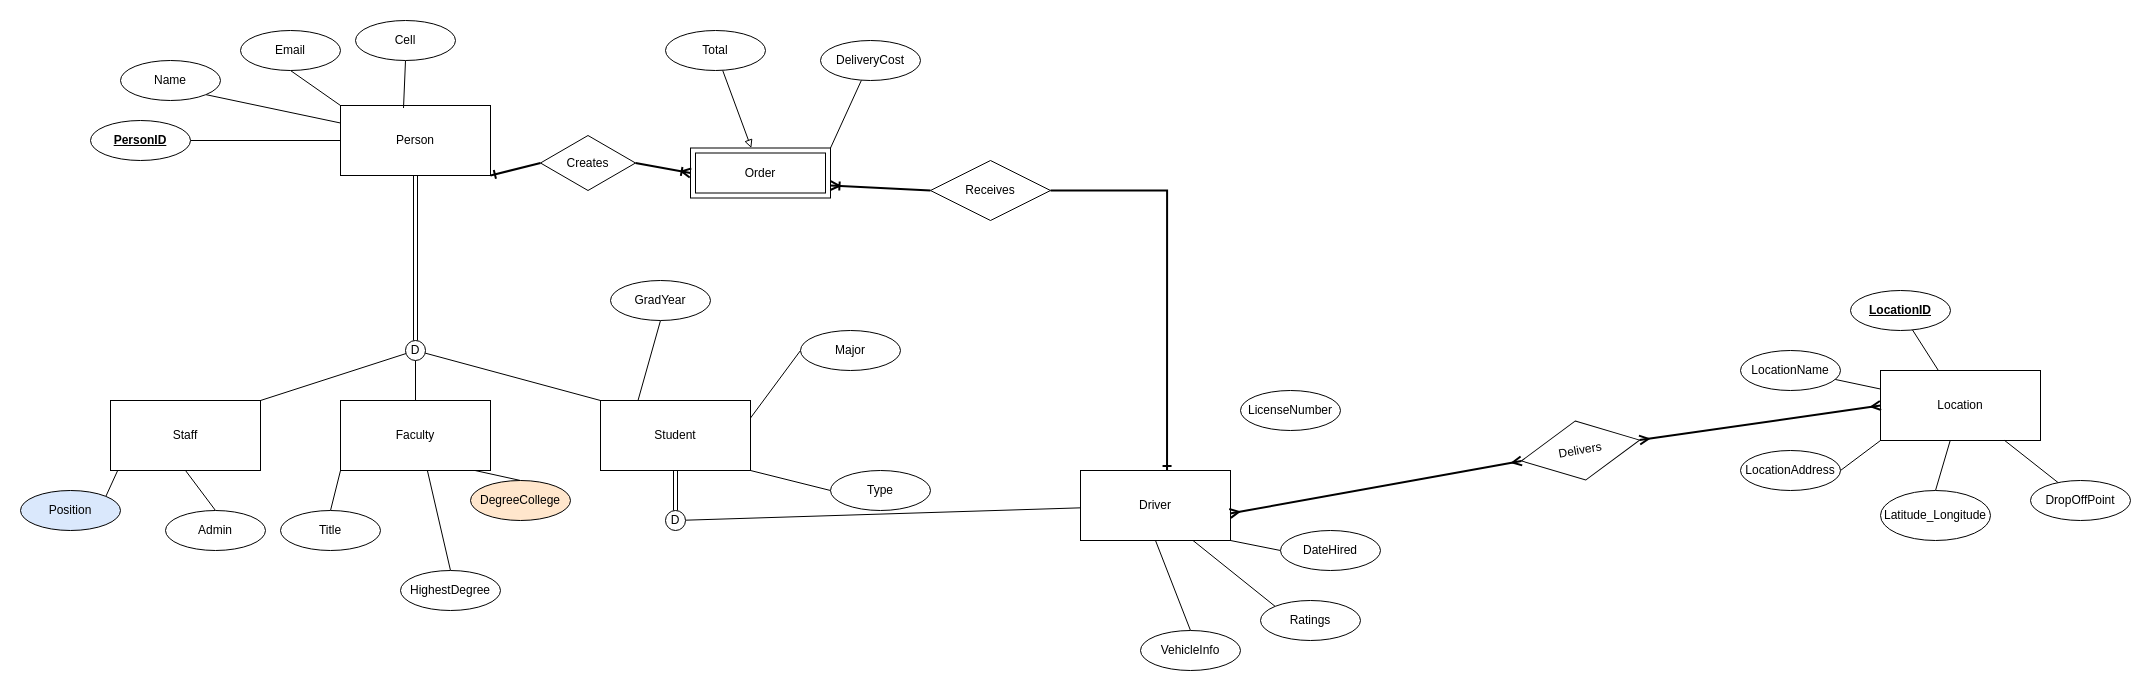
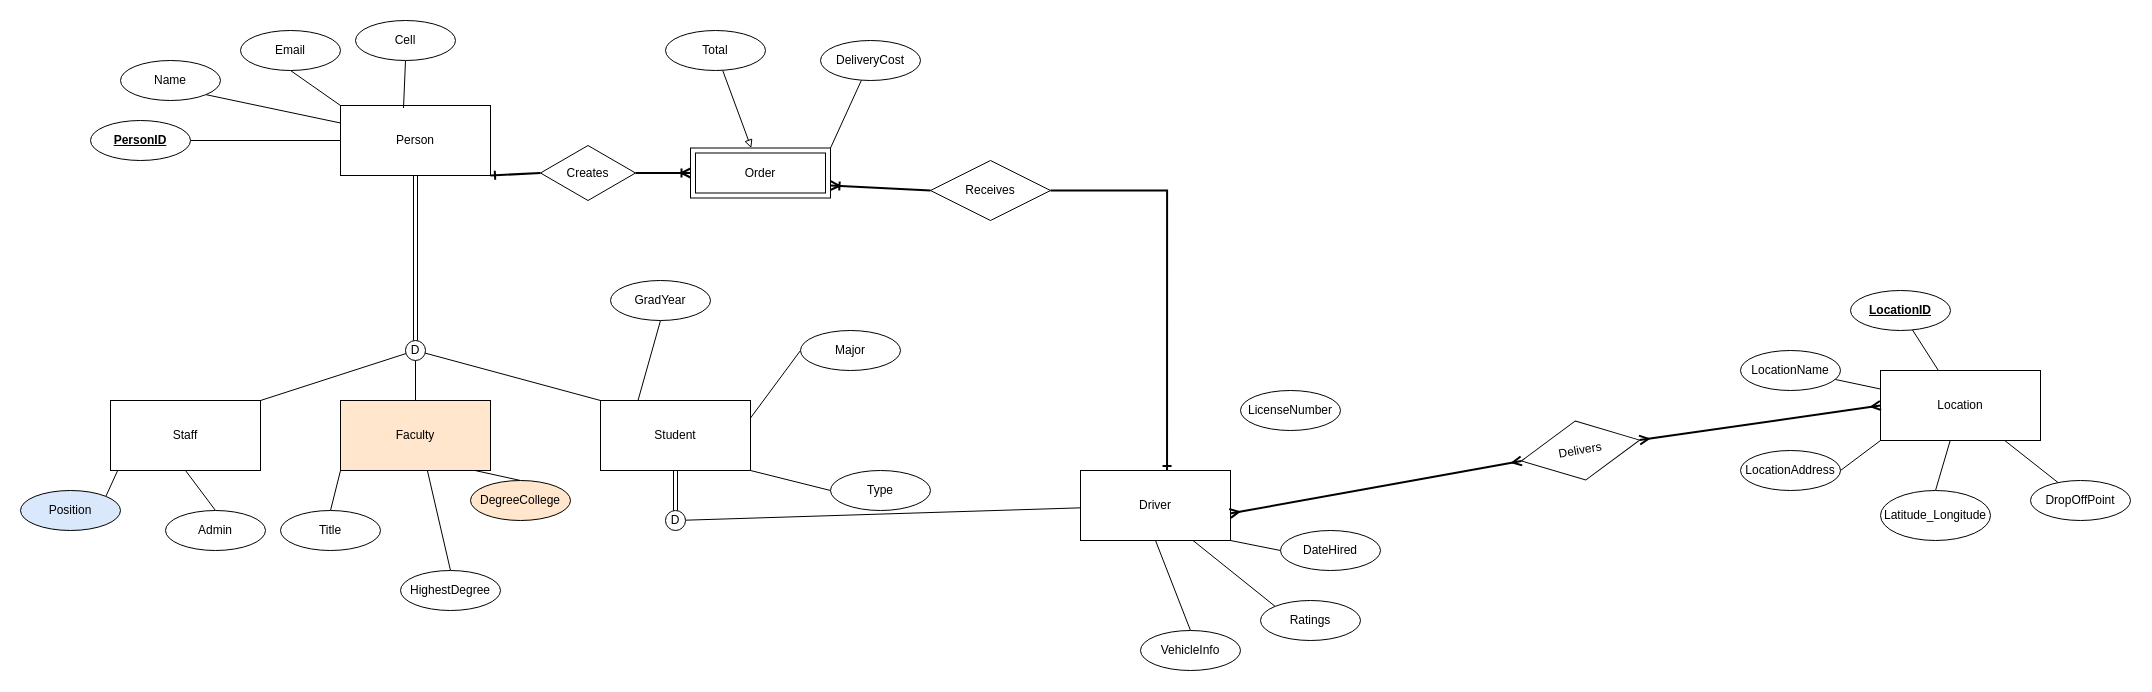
  <mxCell id="0" />
  <mxCell id="1" parent="0" />
  <mxCell id="2" style="edgeStyle=none;rounded=0;orthogonalLoop=1;jettySize=auto;html=1;exitX=0.5;exitY=1;exitDx=0;exitDy=0;endArrow=none;endFill=0;shape=link;" parent="1" source="3" target="45" edge="1"><mxGeometry relative="1" as="geometry"><mxPoint x="415" y="350" as="targetPoint" /></mxGeometry></mxCell>
  <mxCell id="3" value="Person" style="whiteSpace=wrap;html=1;align=center;" parent="1" vertex="1"><mxGeometry x="340" y="105" width="150" height="70" as="geometry" /></mxCell>
  <mxCell id="4" style="edgeStyle=orthogonalEdgeStyle;rounded=0;orthogonalLoop=1;jettySize=auto;html=1;exitX=1;exitY=0.5;exitDx=0;exitDy=0;entryX=0;entryY=0.5;entryDx=0;entryDy=0;endArrow=none;endFill=0;" parent="1" source="5" target="3" edge="1"><mxGeometry relative="1" as="geometry" /></mxCell>
  <mxCell id="5" value="&lt;b&gt;PersonID&lt;/b&gt;" style="ellipse;whiteSpace=wrap;html=1;align=center;fontStyle=4;" parent="1" vertex="1"><mxGeometry x="90" y="120" width="100" height="40" as="geometry" /></mxCell>
  <mxCell id="6" style="edgeStyle=orthogonalEdgeStyle;rounded=0;orthogonalLoop=1;jettySize=auto;html=1;exitX=0.5;exitY=1;exitDx=0;exitDy=0;" parent="1" source="5" target="5" edge="1"><mxGeometry relative="1" as="geometry" /></mxCell>
  <mxCell id="7" style="rounded=0;orthogonalLoop=1;jettySize=auto;html=1;exitX=0.5;exitY=1;exitDx=0;exitDy=0;entryX=0.42;entryY=0.036;entryDx=0;entryDy=0;entryPerimeter=0;endArrow=none;endFill=0;" parent="1" source="8" target="3" edge="1"><mxGeometry relative="1" as="geometry" /></mxCell>
  <mxCell id="8" value="Cell" style="ellipse;whiteSpace=wrap;html=1;align=center;" parent="1" vertex="1"><mxGeometry x="355" y="20" width="100" height="40" as="geometry" /></mxCell>
  <mxCell id="9" style="edgeStyle=none;rounded=0;orthogonalLoop=1;jettySize=auto;html=1;exitX=1;exitY=0;exitDx=0;exitDy=0;entryX=0.063;entryY=0.929;entryDx=0;entryDy=0;entryPerimeter=0;endArrow=none;endFill=0;" parent="1" source="10" target="13" edge="1"><mxGeometry relative="1" as="geometry" /></mxCell>
  <mxCell id="10" value="Position" style="ellipse;whiteSpace=wrap;html=1;align=center;fillColor=#dae8fc;" parent="1" vertex="1"><mxGeometry x="20" y="490" width="100" height="40" as="geometry" /></mxCell>
  <mxCell id="11" style="rounded=0;orthogonalLoop=1;jettySize=auto;html=1;exitX=1;exitY=1;exitDx=0;exitDy=0;endArrow=none;endFill=0;entryX=0;entryY=0.25;entryDx=0;entryDy=0;" parent="1" source="12" edge="1" target="3"><mxGeometry relative="1" as="geometry"><mxPoint x="340" y="130" as="targetPoint" /></mxGeometry></mxCell>
  <mxCell id="12" value="Name" style="ellipse;whiteSpace=wrap;html=1;align=center;" parent="1" vertex="1"><mxGeometry x="120" y="60" width="100" height="40" as="geometry" /></mxCell>
  <mxCell id="13" value="Staff" style="whiteSpace=wrap;html=1;align=center;" parent="1" vertex="1"><mxGeometry x="110" y="400" width="150" height="70" as="geometry" /></mxCell>
  <mxCell id="14" style="rounded=0;orthogonalLoop=1;jettySize=auto;html=1;exitX=0.5;exitY=1;exitDx=0;exitDy=0;entryX=0;entryY=0;entryDx=0;entryDy=0;endArrow=none;endFill=0;" parent="1" source="15" target="3" edge="1"><mxGeometry relative="1" as="geometry" /></mxCell>
  <mxCell id="15" value="Email" style="ellipse;whiteSpace=wrap;html=1;align=center;" parent="1" vertex="1"><mxGeometry x="240" y="30" width="100" height="40" as="geometry" /></mxCell>
  <mxCell id="16" style="edgeStyle=none;rounded=0;orthogonalLoop=1;jettySize=auto;html=1;exitX=0.5;exitY=0;exitDx=0;exitDy=0;entryX=0.5;entryY=1;entryDx=0;entryDy=0;endArrow=none;endFill=0;" parent="1" source="17" target="13" edge="1"><mxGeometry relative="1" as="geometry" /></mxCell>
  <mxCell id="17" value="Admin" style="ellipse;whiteSpace=wrap;html=1;align=center;" parent="1" vertex="1"><mxGeometry x="165" y="510" width="100" height="40" as="geometry" /></mxCell>
- <mxCell id="18" value="Faculty" style="whiteSpace=wrap;html=1;align=center;" parent="1" vertex="1"><mxGeometry x="340" y="400" width="150" height="70" as="geometry" /></mxCell>
+ <mxCell id="18" value="Faculty" style="whiteSpace=wrap;html=1;align=center;fillColor=#ffe6cc;" parent="1" vertex="1"><mxGeometry x="340" y="400" width="150" height="70" as="geometry" /></mxCell>
  <mxCell id="19" value="" style="edgeStyle=none;rounded=0;orthogonalLoop=1;jettySize=auto;html=1;endArrow=none;endFill=0;shape=link;" parent="1" source="20" target="47" edge="1"><mxGeometry relative="1" as="geometry"><mxPoint x="675" y="520" as="targetPoint" /></mxGeometry></mxCell>
  <mxCell id="20" value="Student" style="whiteSpace=wrap;html=1;align=center;" parent="1" vertex="1"><mxGeometry x="600" y="400" width="150" height="70" as="geometry" /></mxCell>
  <mxCell id="21" style="edgeStyle=orthogonalEdgeStyle;rounded=0;orthogonalLoop=1;jettySize=auto;html=1;exitX=0.5;exitY=1;exitDx=0;exitDy=0;endArrow=none;endFill=0;" parent="1" source="8" target="8" edge="1"><mxGeometry relative="1" as="geometry" /></mxCell>
  <mxCell id="22" style="edgeStyle=none;rounded=0;orthogonalLoop=1;jettySize=auto;html=1;exitX=0.5;exitY=0;exitDx=0;exitDy=0;entryX=0.897;entryY=1;entryDx=0;entryDy=0;entryPerimeter=0;endArrow=none;endFill=0;" parent="1" source="23" target="18" edge="1"><mxGeometry relative="1" as="geometry" /></mxCell>
  <mxCell id="23" value="DegreeCollege" style="ellipse;whiteSpace=wrap;html=1;align=center;fillColor=#ffe6cc;" parent="1" vertex="1"><mxGeometry x="470" y="480" width="100" height="40" as="geometry" /></mxCell>
  <mxCell id="24" style="edgeStyle=none;rounded=0;orthogonalLoop=1;jettySize=auto;html=1;exitX=0.5;exitY=0;exitDx=0;exitDy=0;endArrow=none;endFill=0;entryX=0;entryY=1;entryDx=0;entryDy=0;" parent="1" source="25" target="18" edge="1"><mxGeometry relative="1" as="geometry"><mxPoint x="364" y="480" as="targetPoint" /></mxGeometry></mxCell>
  <mxCell id="25" value="Title" style="ellipse;whiteSpace=wrap;html=1;align=center;" parent="1" vertex="1"><mxGeometry x="280" y="510" width="100" height="40" as="geometry" /></mxCell>
  <mxCell id="26" style="edgeStyle=none;rounded=0;orthogonalLoop=1;jettySize=auto;html=1;exitX=0.5;exitY=0;exitDx=0;exitDy=0;entryX=0.58;entryY=1.007;entryDx=0;entryDy=0;entryPerimeter=0;endArrow=none;endFill=0;" parent="1" source="27" target="18" edge="1"><mxGeometry relative="1" as="geometry" /></mxCell>
  <mxCell id="27" value="HighestDegree" style="ellipse;whiteSpace=wrap;html=1;align=center;" parent="1" vertex="1"><mxGeometry x="400" y="570" width="100" height="40" as="geometry" /></mxCell>
  <mxCell id="28" style="edgeStyle=none;rounded=0;orthogonalLoop=1;jettySize=auto;html=1;exitX=0.5;exitY=1;exitDx=0;exitDy=0;entryX=0.25;entryY=0;entryDx=0;entryDy=0;endArrow=none;endFill=0;" parent="1" source="29" target="20" edge="1"><mxGeometry relative="1" as="geometry" /></mxCell>
  <mxCell id="29" value="GradYear" style="ellipse;whiteSpace=wrap;html=1;align=center;" parent="1" vertex="1"><mxGeometry x="610" y="280" width="100" height="40" as="geometry" /></mxCell>
  <mxCell id="30" style="edgeStyle=none;rounded=0;orthogonalLoop=1;jettySize=auto;html=1;exitX=0;exitY=0.5;exitDx=0;exitDy=0;entryX=1;entryY=0.25;entryDx=0;entryDy=0;endArrow=none;endFill=0;" parent="1" source="31" target="20" edge="1"><mxGeometry relative="1" as="geometry" /></mxCell>
  <mxCell id="31" value="Major" style="ellipse;whiteSpace=wrap;html=1;align=center;" parent="1" vertex="1"><mxGeometry x="800" y="330" width="100" height="40" as="geometry" /></mxCell>
  <mxCell id="32" style="edgeStyle=none;rounded=0;orthogonalLoop=1;jettySize=auto;html=1;exitX=0;exitY=0.5;exitDx=0;exitDy=0;entryX=1;entryY=1;entryDx=0;entryDy=0;endArrow=none;endFill=0;" parent="1" source="33" target="20" edge="1"><mxGeometry relative="1" as="geometry" /></mxCell>
  <mxCell id="33" value="Type" style="ellipse;whiteSpace=wrap;html=1;align=center;" parent="1" vertex="1"><mxGeometry x="830" y="470" width="100" height="40" as="geometry" /></mxCell>
  <mxCell id="34" value="Driver" style="whiteSpace=wrap;html=1;align=center;" parent="1" vertex="1"><mxGeometry x="1080" y="470" width="150" height="70" as="geometry" /></mxCell>
  <mxCell id="35" style="edgeStyle=none;rounded=0;orthogonalLoop=1;jettySize=auto;html=1;exitX=0.5;exitY=0;exitDx=0;exitDy=0;entryX=0.5;entryY=1;entryDx=0;entryDy=0;endArrow=none;endFill=0;" parent="1" source="36" target="34" edge="1"><mxGeometry relative="1" as="geometry" /></mxCell>
  <mxCell id="36" value="VehicleInfo" style="ellipse;whiteSpace=wrap;html=1;align=center;" parent="1" vertex="1"><mxGeometry x="1140" y="630" width="100" height="40" as="geometry" /></mxCell>
  <mxCell id="37" style="edgeStyle=none;rounded=0;orthogonalLoop=1;jettySize=auto;html=1;exitX=0;exitY=0;exitDx=0;exitDy=0;entryX=0.75;entryY=1;entryDx=0;entryDy=0;endArrow=none;endFill=0;" parent="1" source="38" target="34" edge="1"><mxGeometry relative="1" as="geometry" /></mxCell>
  <mxCell id="38" value="Ratings" style="ellipse;whiteSpace=wrap;html=1;align=center;" parent="1" vertex="1"><mxGeometry x="1260" y="600" width="100" height="40" as="geometry" /></mxCell>
  <mxCell id="39" style="edgeStyle=none;rounded=0;orthogonalLoop=1;jettySize=auto;html=1;exitX=0;exitY=0.5;exitDx=0;exitDy=0;entryX=1;entryY=1;entryDx=0;entryDy=0;endArrow=none;endFill=0;" parent="1" source="40" target="34" edge="1"><mxGeometry relative="1" as="geometry" /></mxCell>
  <mxCell id="40" value="DateHired" style="ellipse;whiteSpace=wrap;html=1;align=center;" parent="1" vertex="1"><mxGeometry x="1280" y="530" width="100" height="40" as="geometry" /></mxCell>
  <mxCell id="41" value="LicenseNumber" style="ellipse;whiteSpace=wrap;html=1;align=center;" parent="1" vertex="1"><mxGeometry x="1240" y="390" width="100" height="40" as="geometry" /></mxCell>
  <mxCell id="42" style="edgeStyle=none;rounded=0;orthogonalLoop=1;jettySize=auto;html=1;entryX=1;entryY=0;entryDx=0;entryDy=0;endArrow=none;endFill=0;" parent="1" source="45" target="13" edge="1"><mxGeometry relative="1" as="geometry" /></mxCell>
  <mxCell id="43" value="" style="edgeStyle=none;rounded=0;orthogonalLoop=1;jettySize=auto;html=1;endArrow=none;endFill=0;" parent="1" source="45" target="18" edge="1"><mxGeometry relative="1" as="geometry" /></mxCell>
  <mxCell id="44" style="edgeStyle=none;rounded=0;orthogonalLoop=1;jettySize=auto;html=1;entryX=0;entryY=0;entryDx=0;entryDy=0;endArrow=none;endFill=0;" parent="1" source="45" target="20" edge="1"><mxGeometry relative="1" as="geometry" /></mxCell>
  <mxCell id="45" value="D" style="ellipse;whiteSpace=wrap;html=1;aspect=fixed;" parent="1" vertex="1"><mxGeometry x="405" y="340" width="20" height="20" as="geometry" /></mxCell>
  <mxCell id="46" value="" style="edgeStyle=none;rounded=0;orthogonalLoop=1;jettySize=auto;html=1;endArrow=none;endFill=0;" parent="1" source="47" target="34" edge="1"><mxGeometry relative="1" as="geometry" /></mxCell>
  <mxCell id="47" value="D" style="ellipse;whiteSpace=wrap;html=1;aspect=fixed;" parent="1" vertex="1"><mxGeometry x="665" y="510" width="20" height="20" as="geometry" /></mxCell>
  <mxCell id="48" value="Location" style="whiteSpace=wrap;html=1;align=center;" parent="1" vertex="1"><mxGeometry x="1880" y="370" width="160" height="70" as="geometry" /></mxCell>
  <mxCell id="49" value="" style="edgeStyle=none;rounded=0;orthogonalLoop=1;jettySize=auto;html=1;endArrow=none;endFill=0;" parent="1" source="50" target="48" edge="1"><mxGeometry relative="1" as="geometry" /></mxCell>
  <mxCell id="50" value="LocationName" style="ellipse;whiteSpace=wrap;html=1;align=center;" parent="1" vertex="1"><mxGeometry x="1740" y="350" width="100" height="40" as="geometry" /></mxCell>
  <mxCell id="51" value="" style="edgeStyle=none;rounded=0;orthogonalLoop=1;jettySize=auto;html=1;endArrow=none;endFill=0;" parent="1" source="52" target="48" edge="1"><mxGeometry relative="1" as="geometry" /></mxCell>
  <mxCell id="52" value="DropOffPoint" style="ellipse;whiteSpace=wrap;html=1;align=center;" parent="1" vertex="1"><mxGeometry x="2030" y="480" width="100" height="40" as="geometry" /></mxCell>
  <mxCell id="53" style="edgeStyle=none;rounded=0;orthogonalLoop=1;jettySize=auto;html=1;exitX=1;exitY=0.5;exitDx=0;exitDy=0;entryX=0;entryY=1;entryDx=0;entryDy=0;endArrow=none;endFill=0;" parent="1" source="54" target="48" edge="1"><mxGeometry relative="1" as="geometry" /></mxCell>
  <mxCell id="54" value="LocationAddress" style="ellipse;whiteSpace=wrap;html=1;align=center;" parent="1" vertex="1"><mxGeometry x="1740" y="450" width="100" height="40" as="geometry" /></mxCell>
  <mxCell id="55" value="" style="edgeStyle=none;rounded=0;orthogonalLoop=1;jettySize=auto;html=1;endArrow=none;endFill=0;exitX=0.5;exitY=0;exitDx=0;exitDy=0;" parent="1" source="56" target="48" edge="1"><mxGeometry relative="1" as="geometry"><mxPoint x="1931.545" y="490.049" as="sourcePoint" /></mxGeometry></mxCell>
  <mxCell id="56" value="Latitude_Longitude" style="ellipse;whiteSpace=wrap;html=1;align=center;" parent="1" vertex="1"><mxGeometry x="1880" y="490" width="110" height="50" as="geometry" /></mxCell>
  <mxCell id="57" value="" style="edgeStyle=none;rounded=0;orthogonalLoop=1;jettySize=auto;html=1;endArrow=none;endFill=0;" parent="1" source="58" target="48" edge="1"><mxGeometry relative="1" as="geometry" /></mxCell>
  <mxCell id="58" value="&lt;b&gt;LocationID&lt;/b&gt;" style="ellipse;whiteSpace=wrap;html=1;align=center;fontStyle=4;" parent="1" vertex="1"><mxGeometry x="1850" y="290" width="100" height="40" as="geometry" /></mxCell>
  <mxCell id="59" style="edgeStyle=orthogonalEdgeStyle;rounded=0;orthogonalLoop=1;jettySize=auto;html=1;startArrow=none;startFill=0;endArrow=ERone;endFill=0;strokeWidth=2;exitX=1;exitY=0.5;exitDx=0;exitDy=0;entryX=0.577;entryY=0;entryDx=0;entryDy=0;entryPerimeter=0;" edge="1" parent="1" source="64" target="34"><mxGeometry relative="1" as="geometry"><mxPoint x="1030" y="270" as="sourcePoint" /><mxPoint x="1040" y="200" as="targetPoint" /><Array as="points"><mxPoint x="1167" y="190" /></Array></mxGeometry></mxCell>
  <mxCell id="60" value="Order" style="shape=ext;margin=3;double=1;whiteSpace=wrap;html=1;align=center;" parent="1" vertex="1"><mxGeometry x="690" y="147.5" width="140" height="50" as="geometry" /></mxCell>
  <mxCell id="61" value="" style="fontSize=12;html=1;endArrow=ERone;entryX=1;entryY=1;entryDx=0;entryDy=0;exitX=0;exitY=0.5;exitDx=0;exitDy=0;endFill=0;startArrow=none;startFill=0;strokeWidth=2;" parent="1" edge="1" target="3" source="62"><mxGeometry width="100" height="100" relative="1" as="geometry"><mxPoint x="70" y="290" as="sourcePoint" /><mxPoint x="170" y="170" as="targetPoint" /></mxGeometry></mxCell>
- <mxCell id="62" value="Creates" style="shape=rhombus;perimeter=rhombusPerimeter;whiteSpace=wrap;html=1;align=center;" vertex="1" parent="1"><mxGeometry x="540" y="135" width="95" height="55" as="geometry" /></mxCell>
+ <mxCell id="62" value="Creates" style="shape=rhombus;perimeter=rhombusPerimeter;whiteSpace=wrap;html=1;align=center;" vertex="1" parent="1"><mxGeometry x="540" y="145" width="95" height="55" as="geometry" /></mxCell>
  <mxCell id="63" value="" style="fontSize=12;html=1;endArrow=none;exitX=0;exitY=0.5;exitDx=0;exitDy=0;endFill=0;startArrow=ERoneToMany;startFill=0;strokeWidth=2;entryX=1;entryY=0.5;entryDx=0;entryDy=0;" edge="1" parent="1" source="60" target="62"><mxGeometry width="100" height="100" relative="1" as="geometry"><mxPoint x="650" y="175" as="sourcePoint" /><mxPoint x="620" y="175" as="targetPoint" /></mxGeometry></mxCell>
  <mxCell id="64" value="Receives" style="shape=rhombus;perimeter=rhombusPerimeter;whiteSpace=wrap;html=1;align=center;" vertex="1" parent="1"><mxGeometry x="930" y="160" width="120" height="60" as="geometry" /></mxCell>
  <mxCell id="65" style="rounded=0;orthogonalLoop=1;jettySize=auto;html=1;startArrow=ERoneToMany;startFill=0;endArrow=none;endFill=0;strokeWidth=2;exitX=1;exitY=0.75;exitDx=0;exitDy=0;entryX=0;entryY=0.5;entryDx=0;entryDy=0;" edge="1" parent="1" source="60" target="64"><mxGeometry relative="1" as="geometry"><mxPoint x="825" y="197.5" as="sourcePoint" /><mxPoint x="1140" y="155" as="targetPoint" /></mxGeometry></mxCell>
  <mxCell id="66" value="" style="endArrow=ERmany;html=1;rounded=0;strokeWidth=2;exitX=1;exitY=0.5;exitDx=0;exitDy=0;entryX=0;entryY=0.5;entryDx=0;entryDy=0;startArrow=ERmany;startFill=0;endFill=0;" edge="1" parent="1" source="67" target="48"><mxGeometry relative="1" as="geometry"><mxPoint x="1410" y="360" as="sourcePoint" /><mxPoint x="1570" y="360" as="targetPoint" /></mxGeometry></mxCell>
  <mxCell id="67" value="Delivers" style="shape=rhombus;perimeter=rhombusPerimeter;whiteSpace=wrap;html=1;align=center;rotation=-10;" vertex="1" parent="1"><mxGeometry x="1520" y="420" width="120" height="60" as="geometry" /></mxCell>
  <mxCell id="68" value="" style="endArrow=ERmany;html=1;rounded=0;strokeWidth=2;exitX=0.997;exitY=0.614;exitDx=0;exitDy=0;exitPerimeter=0;entryX=0;entryY=0.5;entryDx=0;entryDy=0;endFill=0;startArrow=ERmany;startFill=0;" edge="1" parent="1" source="34" target="67"><mxGeometry relative="1" as="geometry"><mxPoint x="1229.55" y="512.98" as="sourcePoint" /><mxPoint x="1880" y="405" as="targetPoint" /></mxGeometry></mxCell>
  <mxCell id="69" value="" style="edgeStyle=none;rounded=0;orthogonalLoop=1;jettySize=auto;html=1;startArrow=none;startFill=0;endArrow=block;endFill=0;strokeWidth=1;" edge="1" parent="1" source="70" target="60"><mxGeometry relative="1" as="geometry" /></mxCell>
  <mxCell id="70" value="Total" style="ellipse;whiteSpace=wrap;html=1;align=center;" vertex="1" parent="1"><mxGeometry x="665" y="30" width="100" height="40" as="geometry" /></mxCell>
  <mxCell id="71" style="edgeStyle=none;rounded=0;orthogonalLoop=1;jettySize=auto;html=1;entryX=1;entryY=0;entryDx=0;entryDy=0;startArrow=none;startFill=0;endArrow=none;endFill=0;strokeWidth=1;" edge="1" parent="1" source="72" target="60"><mxGeometry relative="1" as="geometry" /></mxCell>
  <mxCell id="72" value="DeliveryCost" style="ellipse;whiteSpace=wrap;html=1;align=center;" vertex="1" parent="1"><mxGeometry x="820" y="40" width="100" height="40" as="geometry" /></mxCell>
